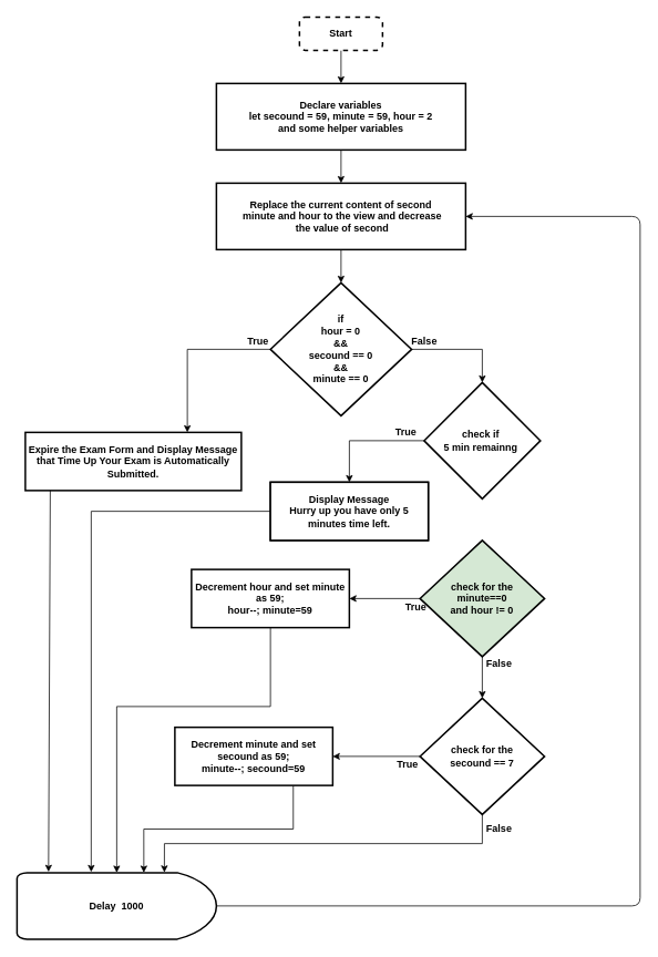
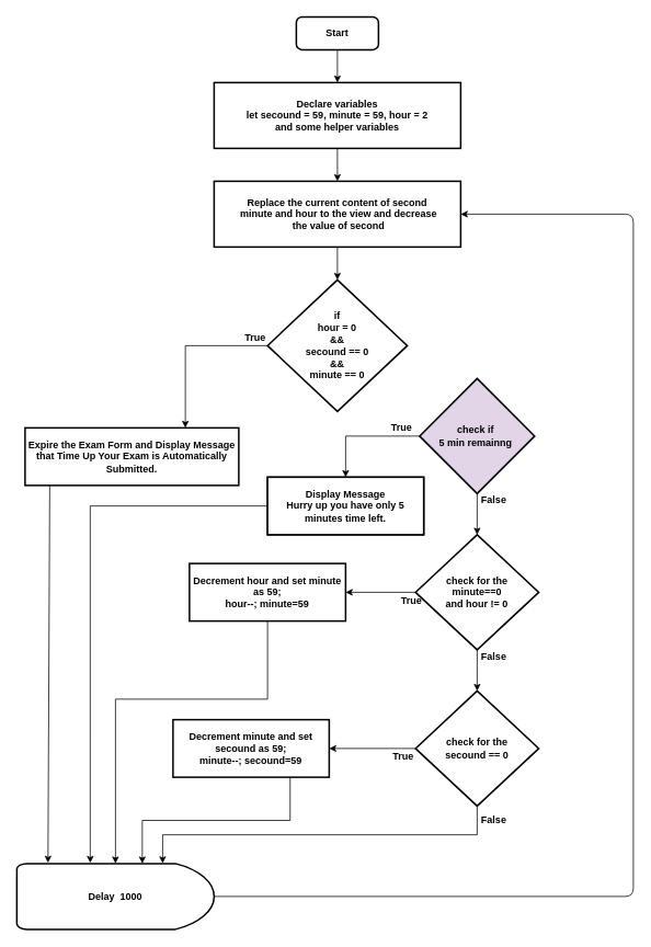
  <mxCell id="0" />
  <mxCell id="1" parent="0" />
  <mxCell id="2" value="" style="edgeStyle=orthogonalEdgeStyle;rounded=0;orthogonalLoop=1;jettySize=auto;html=1;fontSize=12;" edge="1" parent="1" source="3" target="5"><mxGeometry relative="1" as="geometry" /></mxCell>
- <mxCell id="3" value="&lt;b&gt;Start&lt;/b&gt;" style="rounded=1;whiteSpace=wrap;html=1;absoluteArcSize=1;arcSize=14;strokeWidth=2;dashed=1;" vertex="1" parent="1"><mxGeometry x="360" y="20" width="100" height="40" as="geometry" /></mxCell>
+ <mxCell id="3" value="&lt;b&gt;Start&lt;/b&gt;" style="rounded=1;whiteSpace=wrap;html=1;absoluteArcSize=1;arcSize=14;strokeWidth=2;" vertex="1" parent="1"><mxGeometry x="360" y="20" width="100" height="40" as="geometry" /></mxCell>
  <mxCell id="4" value="" style="edgeStyle=orthogonalEdgeStyle;rounded=0;orthogonalLoop=1;jettySize=auto;html=1;fontSize=12;" edge="1" parent="1" source="5" target="7"><mxGeometry relative="1" as="geometry" /></mxCell>
  <mxCell id="5" value="&lt;b&gt;Declare variables &lt;br&gt;let secound = 59, minute = 59, hour = 2&lt;br&gt;and some helper variables&lt;br&gt;&lt;/b&gt;" style="rounded=0;whiteSpace=wrap;html=1;strokeWidth=2;" vertex="1" parent="1"><mxGeometry x="260" y="100" width="300" height="80" as="geometry" /></mxCell>
  <mxCell id="6" value="" style="edgeStyle=orthogonalEdgeStyle;rounded=0;orthogonalLoop=1;jettySize=auto;html=1;fontSize=12;" edge="1" parent="1" source="7" target="10"><mxGeometry relative="1" as="geometry" /></mxCell>
  <mxCell id="7" value="&lt;b&gt;Replace the current content of second&lt;br&gt;&amp;nbsp;minute and hour to the view and decrease&lt;br&gt;&amp;nbsp;the value of second&lt;/b&gt;" style="rounded=0;whiteSpace=wrap;html=1;strokeWidth=2;" vertex="1" parent="1"><mxGeometry x="260" y="220" width="300" height="80" as="geometry" /></mxCell>
  <mxCell id="8" value="True" style="edgeStyle=orthogonalEdgeStyle;rounded=0;orthogonalLoop=1;jettySize=auto;html=1;exitX=0;exitY=0.5;exitDx=0;exitDy=0;exitPerimeter=0;entryX=0.75;entryY=0;entryDx=0;entryDy=0;fontSize=12;fontStyle=1" edge="1" parent="1" source="10" target="11"><mxGeometry x="-0.85" y="-10" relative="1" as="geometry"><mxPoint as="offset" /></mxGeometry></mxCell>
- <mxCell id="9" value="False" style="edgeStyle=orthogonalEdgeStyle;rounded=0;orthogonalLoop=1;jettySize=auto;html=1;entryX=0.5;entryY=0;entryDx=0;entryDy=0;fontSize=12;fontStyle=1" edge="1" parent="1" source="10" target="14"><mxGeometry x="-0.76" y="10" relative="1" as="geometry"><mxPoint as="offset" /></mxGeometry></mxCell>
  <mxCell id="10" value="&lt;b&gt;if&lt;br&gt;hour = 0 &lt;br&gt;&amp;amp;&amp;amp; &lt;br&gt;secound == 0&lt;br&gt;&amp;amp;&amp;amp;&lt;br&gt;minute == 0&lt;/b&gt;" style="strokeWidth=2;html=1;shape=mxgraph.flowchart.decision;whiteSpace=wrap;" vertex="1" parent="1"><mxGeometry x="325" y="340" width="170" height="160" as="geometry" /></mxCell>
  <mxCell id="11" value="&lt;b&gt;Expire the Exam Form and Display Message that&amp;nbsp;Time Up Your Exam is Automatically Submitted.&lt;/b&gt;" style="rounded=0;whiteSpace=wrap;html=1;strokeWidth=2;" vertex="1" parent="1"><mxGeometry x="30" y="520" width="260" height="70" as="geometry" /></mxCell>
  <mxCell id="12" value="&lt;b&gt;True&lt;/b&gt;" style="edgeStyle=orthogonalEdgeStyle;rounded=0;orthogonalLoop=1;jettySize=auto;html=1;exitX=0;exitY=0.5;exitDx=0;exitDy=0;fontSize=12;" edge="1" parent="1" source="14" target="15"><mxGeometry x="-0.68" y="-10" relative="1" as="geometry"><mxPoint as="offset" /></mxGeometry></mxCell>
- <mxCell id="14" value="&lt;b&gt;check if&amp;nbsp;&lt;br&gt;5 min remainng&amp;nbsp;&lt;br&gt;&lt;/b&gt;" style="rhombus;whiteSpace=wrap;html=1;strokeWidth=2;fontSize=12;" vertex="1" parent="1"><mxGeometry x="510" y="460" width="140" height="140" as="geometry" /></mxCell>
+ <mxCell id="13" value="False" style="edgeStyle=orthogonalEdgeStyle;rounded=0;orthogonalLoop=1;jettySize=auto;html=1;exitX=0.5;exitY=1;exitDx=0;exitDy=0;entryX=0.5;entryY=0;entryDx=0;entryDy=0;fontSize=12;fontStyle=1" edge="1" parent="1" source="14" target="18"><mxGeometry x="-0.714" y="20" relative="1" as="geometry"><mxPoint y="1" as="offset" /></mxGeometry></mxCell>
+ <mxCell id="14" value="&lt;b&gt;check if&amp;nbsp;&lt;br&gt;5 min remainng&amp;nbsp;&lt;br&gt;&lt;/b&gt;" style="rhombus;whiteSpace=wrap;html=1;strokeWidth=2;fontSize=12;fillColor=#e1d5e7;" vertex="1" parent="1"><mxGeometry x="510" y="460" width="140" height="140" as="geometry" /></mxCell>
  <mxCell id="15" value="&lt;b&gt;Display Message&lt;br&gt;Hurry up you have only 5 minutes time left.&lt;/b&gt;" style="rounded=0;whiteSpace=wrap;html=1;strokeWidth=2;fontSize=12;" vertex="1" parent="1"><mxGeometry x="325" y="580" width="190" height="70" as="geometry" /></mxCell>
  <mxCell id="16" value="&lt;b&gt;True&lt;/b&gt;" style="edgeStyle=orthogonalEdgeStyle;rounded=0;orthogonalLoop=1;jettySize=auto;html=1;fontSize=12;" edge="1" parent="1" source="18" target="22"><mxGeometry x="-0.882" y="10" relative="1" as="geometry"><mxPoint as="offset" /></mxGeometry></mxCell>
  <mxCell id="17" value="&lt;b&gt;False&lt;/b&gt;" style="edgeStyle=orthogonalEdgeStyle;rounded=0;orthogonalLoop=1;jettySize=auto;html=1;exitX=0.5;exitY=1;exitDx=0;exitDy=0;fontSize=12;" edge="1" parent="1" source="18" target="25"><mxGeometry x="-0.6" y="20" relative="1" as="geometry"><mxPoint y="-1" as="offset" /></mxGeometry></mxCell>
- <mxCell id="18" value="&lt;b&gt;check for the &lt;br&gt;minute==0 &lt;br&gt;and hour != 0&lt;br&gt;&lt;/b&gt;" style="rhombus;whiteSpace=wrap;html=1;strokeWidth=2;fontSize=12;fillColor=#d5e8d4;" vertex="1" parent="1"><mxGeometry x="505" y="650" width="150" height="140" as="geometry" /></mxCell>
+ <mxCell id="18" value="&lt;b&gt;check for the &lt;br&gt;minute==0 &lt;br&gt;and hour != 0&lt;br&gt;&lt;/b&gt;" style="rhombus;whiteSpace=wrap;html=1;strokeWidth=2;fontSize=12;" vertex="1" parent="1"><mxGeometry x="505" y="650" width="150" height="140" as="geometry" /></mxCell>
  <mxCell id="19" style="edgeStyle=orthogonalEdgeStyle;rounded=0;orthogonalLoop=1;jettySize=auto;html=1;entryX=0.372;entryY=-0.01;entryDx=0;entryDy=0;entryPerimeter=0;fontSize=12;" edge="1" parent="1" source="20" target="28"><mxGeometry relative="1" as="geometry" /></mxCell>
  <mxCell id="20" value="&lt;b&gt;Display Message&lt;br&gt;Hurry up you have only 5 minutes time left.&lt;/b&gt;" style="rounded=0;whiteSpace=wrap;html=1;strokeWidth=2;fontSize=12;" vertex="1" parent="1"><mxGeometry x="325" y="580" width="190" height="70" as="geometry" /></mxCell>
  <mxCell id="21" style="edgeStyle=orthogonalEdgeStyle;rounded=0;orthogonalLoop=1;jettySize=auto;html=1;exitX=0.5;exitY=1;exitDx=0;exitDy=0;fontSize=12;" edge="1" parent="1" source="22" target="28"><mxGeometry relative="1" as="geometry"><Array as="points"><mxPoint x="325" y="850" /><mxPoint x="140" y="850" /></Array></mxGeometry></mxCell>
  <mxCell id="22" value="&lt;b&gt;Decrement hour and set minute as 59;&lt;br&gt;hour--; minute=59&lt;br&gt;&lt;/b&gt;" style="rounded=0;whiteSpace=wrap;html=1;strokeWidth=2;fontSize=12;" vertex="1" parent="1"><mxGeometry x="230" y="685" width="190" height="70" as="geometry" /></mxCell>
  <mxCell id="23" value="True" style="edgeStyle=orthogonalEdgeStyle;rounded=0;orthogonalLoop=1;jettySize=auto;html=1;exitX=0;exitY=0.5;exitDx=0;exitDy=0;entryX=1;entryY=0.5;entryDx=0;entryDy=0;fontSize=12;fontStyle=1" edge="1" parent="1" source="25" target="27"><mxGeometry x="-0.714" y="10" relative="1" as="geometry"><mxPoint as="offset" /></mxGeometry></mxCell>
  <mxCell id="24" value="&lt;b&gt;False&lt;/b&gt;" style="edgeStyle=orthogonalEdgeStyle;rounded=0;orthogonalLoop=1;jettySize=auto;html=1;exitX=0.5;exitY=1;exitDx=0;exitDy=0;entryX=0.739;entryY=-0.003;entryDx=0;entryDy=0;entryPerimeter=0;fontSize=12;" edge="1" parent="1" source="25" target="28"><mxGeometry x="-0.929" y="20" relative="1" as="geometry"><mxPoint y="1" as="offset" /></mxGeometry></mxCell>
- <mxCell id="25" value="&lt;b&gt;check for the &lt;br&gt;secound == 7&lt;br&gt;&lt;/b&gt;" style="rhombus;whiteSpace=wrap;html=1;strokeWidth=2;fontSize=12;" vertex="1" parent="1"><mxGeometry x="505" y="840" width="150" height="140" as="geometry" /></mxCell>
+ <mxCell id="25" value="&lt;b&gt;check for the &lt;br&gt;secound == 0&lt;br&gt;&lt;/b&gt;" style="rhombus;whiteSpace=wrap;html=1;strokeWidth=2;fontSize=12;" vertex="1" parent="1"><mxGeometry x="505" y="840" width="150" height="140" as="geometry" /></mxCell>
  <mxCell id="26" style="edgeStyle=orthogonalEdgeStyle;rounded=0;orthogonalLoop=1;jettySize=auto;html=1;exitX=0.75;exitY=1;exitDx=0;exitDy=0;fontSize=12;entryX=0.636;entryY=0;entryDx=0;entryDy=0;entryPerimeter=0;" edge="1" parent="1" source="27" target="28"><mxGeometry relative="1" as="geometry"><mxPoint x="352.706" y="1050" as="targetPoint" /></mxGeometry></mxCell>
  <mxCell id="27" value="&lt;b&gt;Decrement minute and set secound as 59;&lt;br&gt;minute--; secound=59&lt;br&gt;&lt;/b&gt;" style="rounded=0;whiteSpace=wrap;html=1;strokeWidth=2;fontSize=12;" vertex="1" parent="1"><mxGeometry x="210" y="875" width="190" height="70" as="geometry" /></mxCell>
  <mxCell id="28" value="&lt;b&gt;Delay&amp;nbsp; 1000&lt;/b&gt;" style="strokeWidth=2;html=1;shape=mxgraph.flowchart.delay;whiteSpace=wrap;fontSize=12;" vertex="1" parent="1"><mxGeometry x="20" y="1050" width="240" height="80" as="geometry" /></mxCell>
  <mxCell id="29" value="" style="endArrow=classic;html=1;fontSize=12;entryX=0.158;entryY=-0.012;entryDx=0;entryDy=0;entryPerimeter=0;" edge="1" parent="1" target="28"><mxGeometry width="50" height="50" relative="1" as="geometry"><mxPoint x="60" y="590" as="sourcePoint" /><mxPoint x="60" y="1040" as="targetPoint" /></mxGeometry></mxCell>
  <mxCell id="30" value="" style="endArrow=classic;html=1;fontSize=12;exitX=1;exitY=0.5;exitDx=0;exitDy=0;exitPerimeter=0;entryX=1;entryY=0.5;entryDx=0;entryDy=0;" edge="1" parent="1" source="28" target="7"><mxGeometry width="50" height="50" relative="1" as="geometry"><mxPoint x="330" y="1100" as="sourcePoint" /><mxPoint x="770" y="270" as="targetPoint" /><Array as="points"><mxPoint x="770" y="1090" /><mxPoint x="770" y="260" /></Array></mxGeometry></mxCell>
